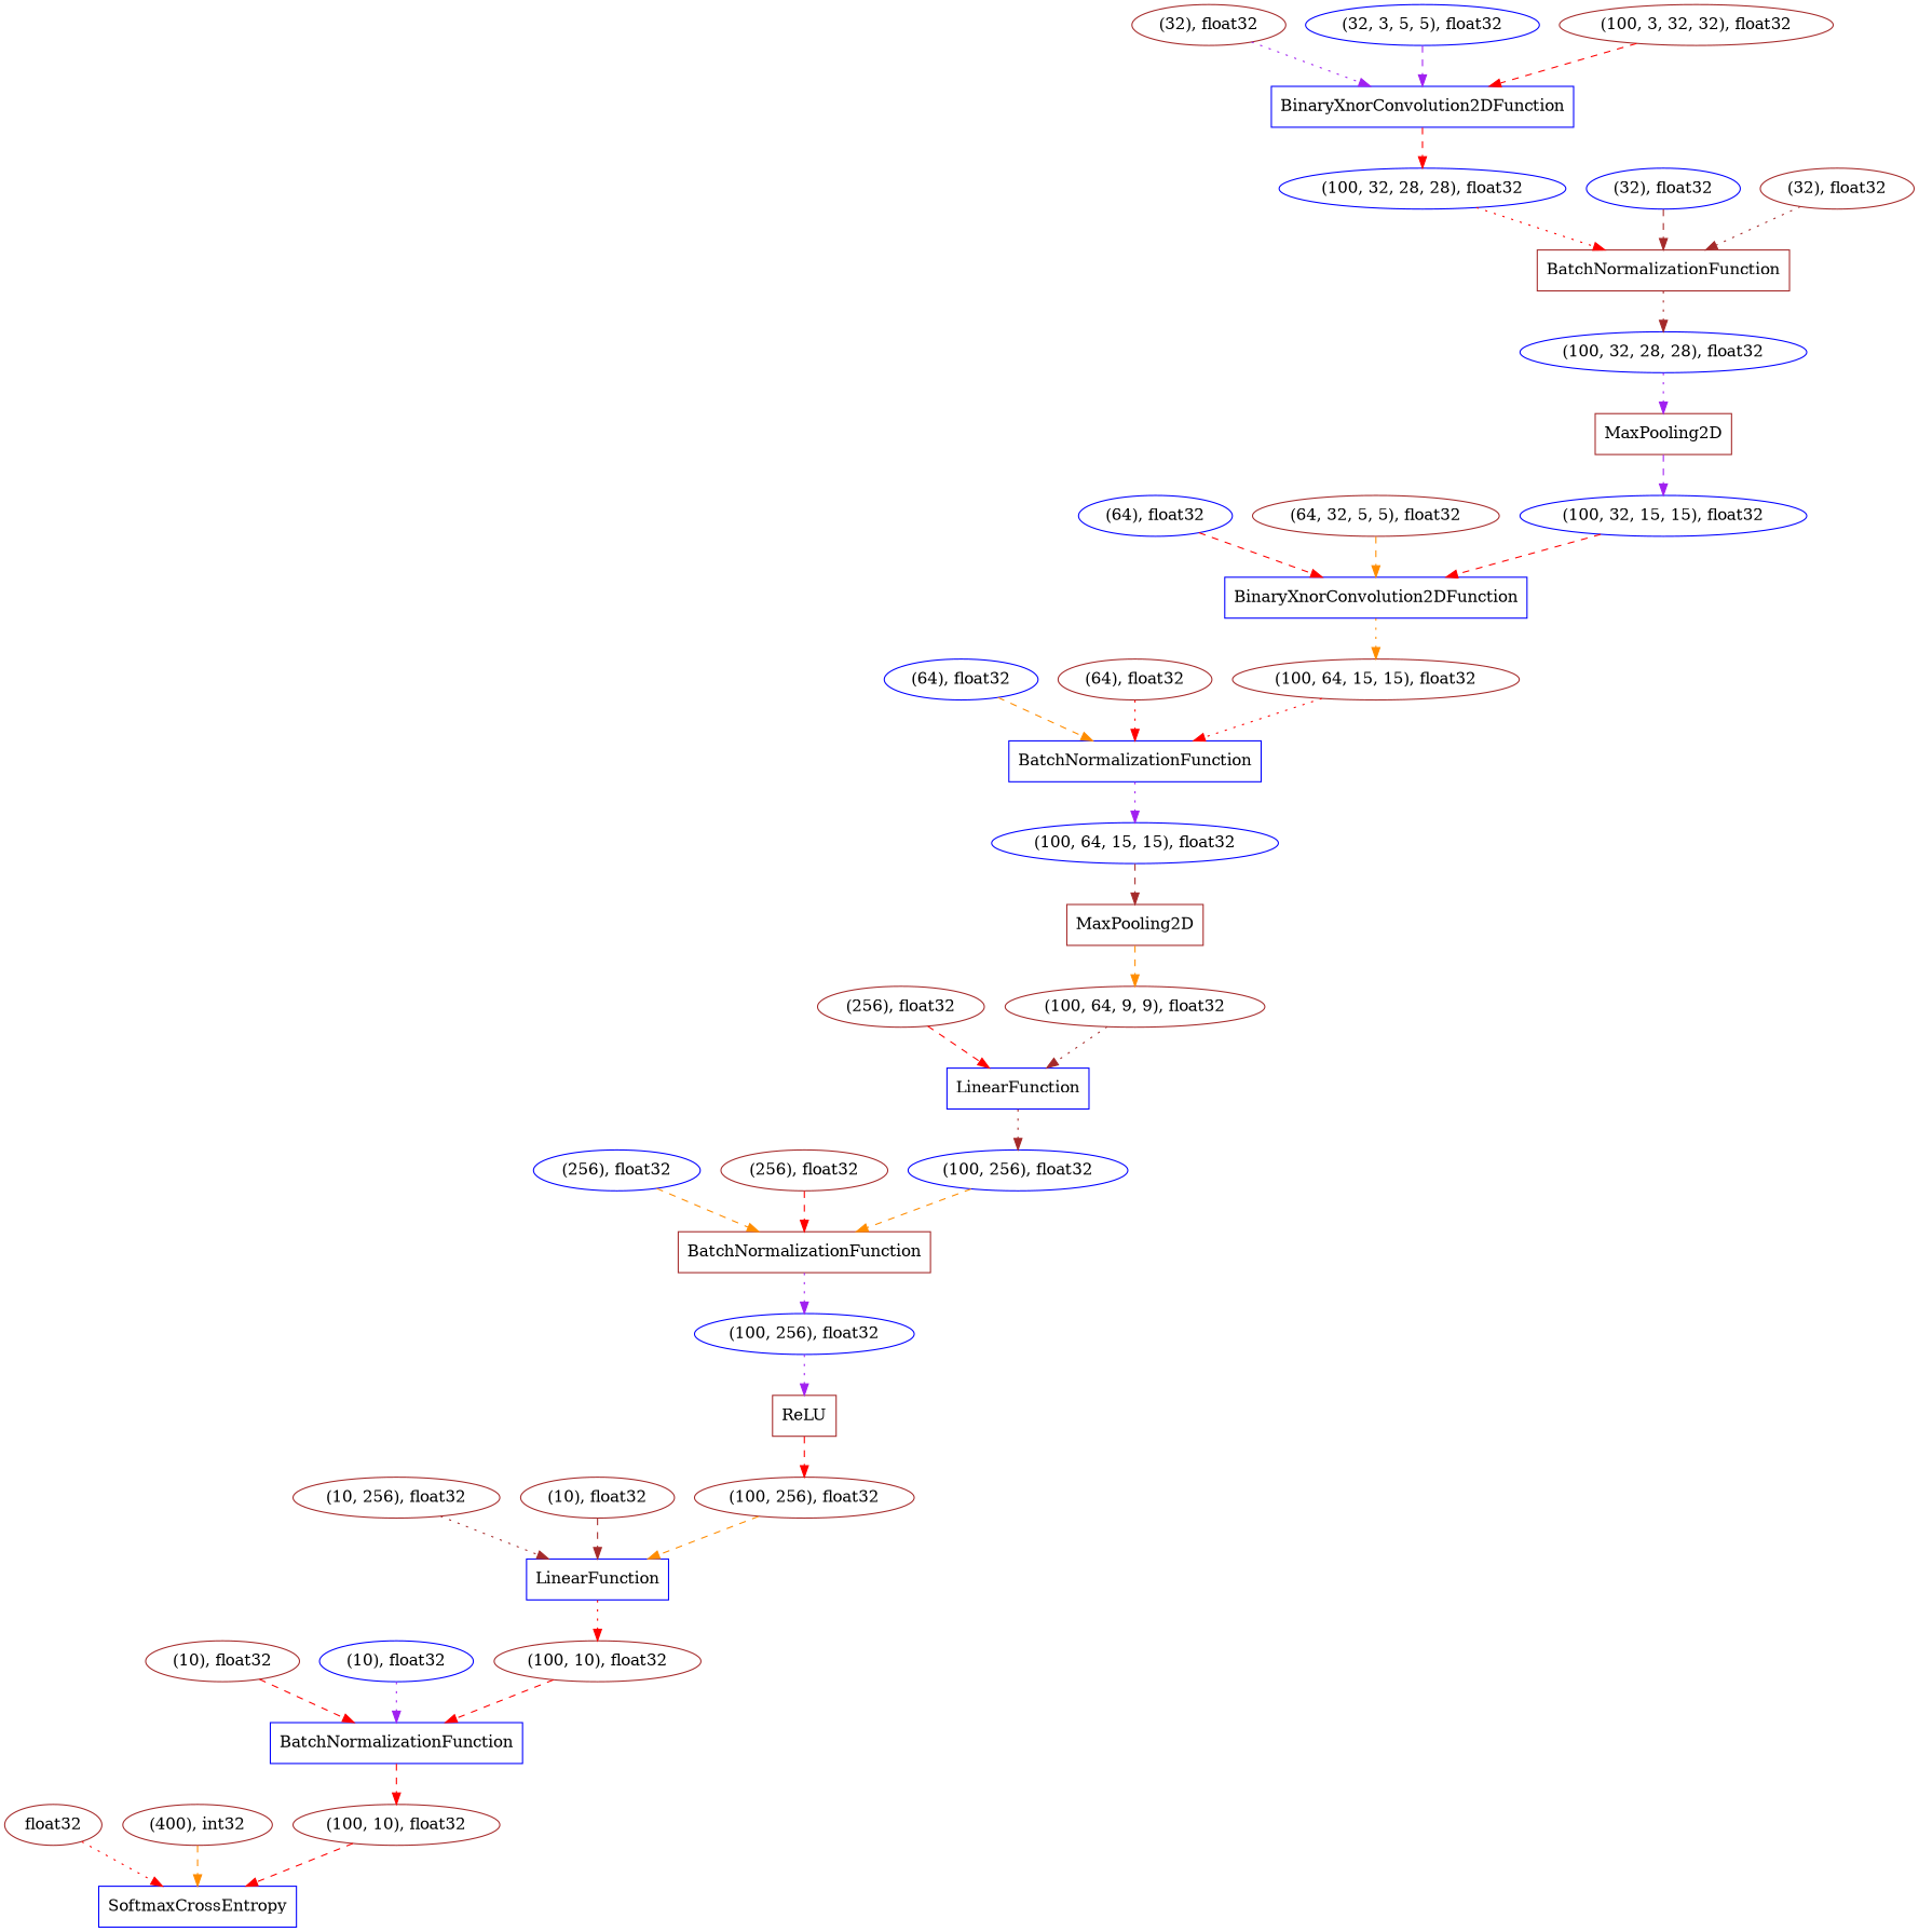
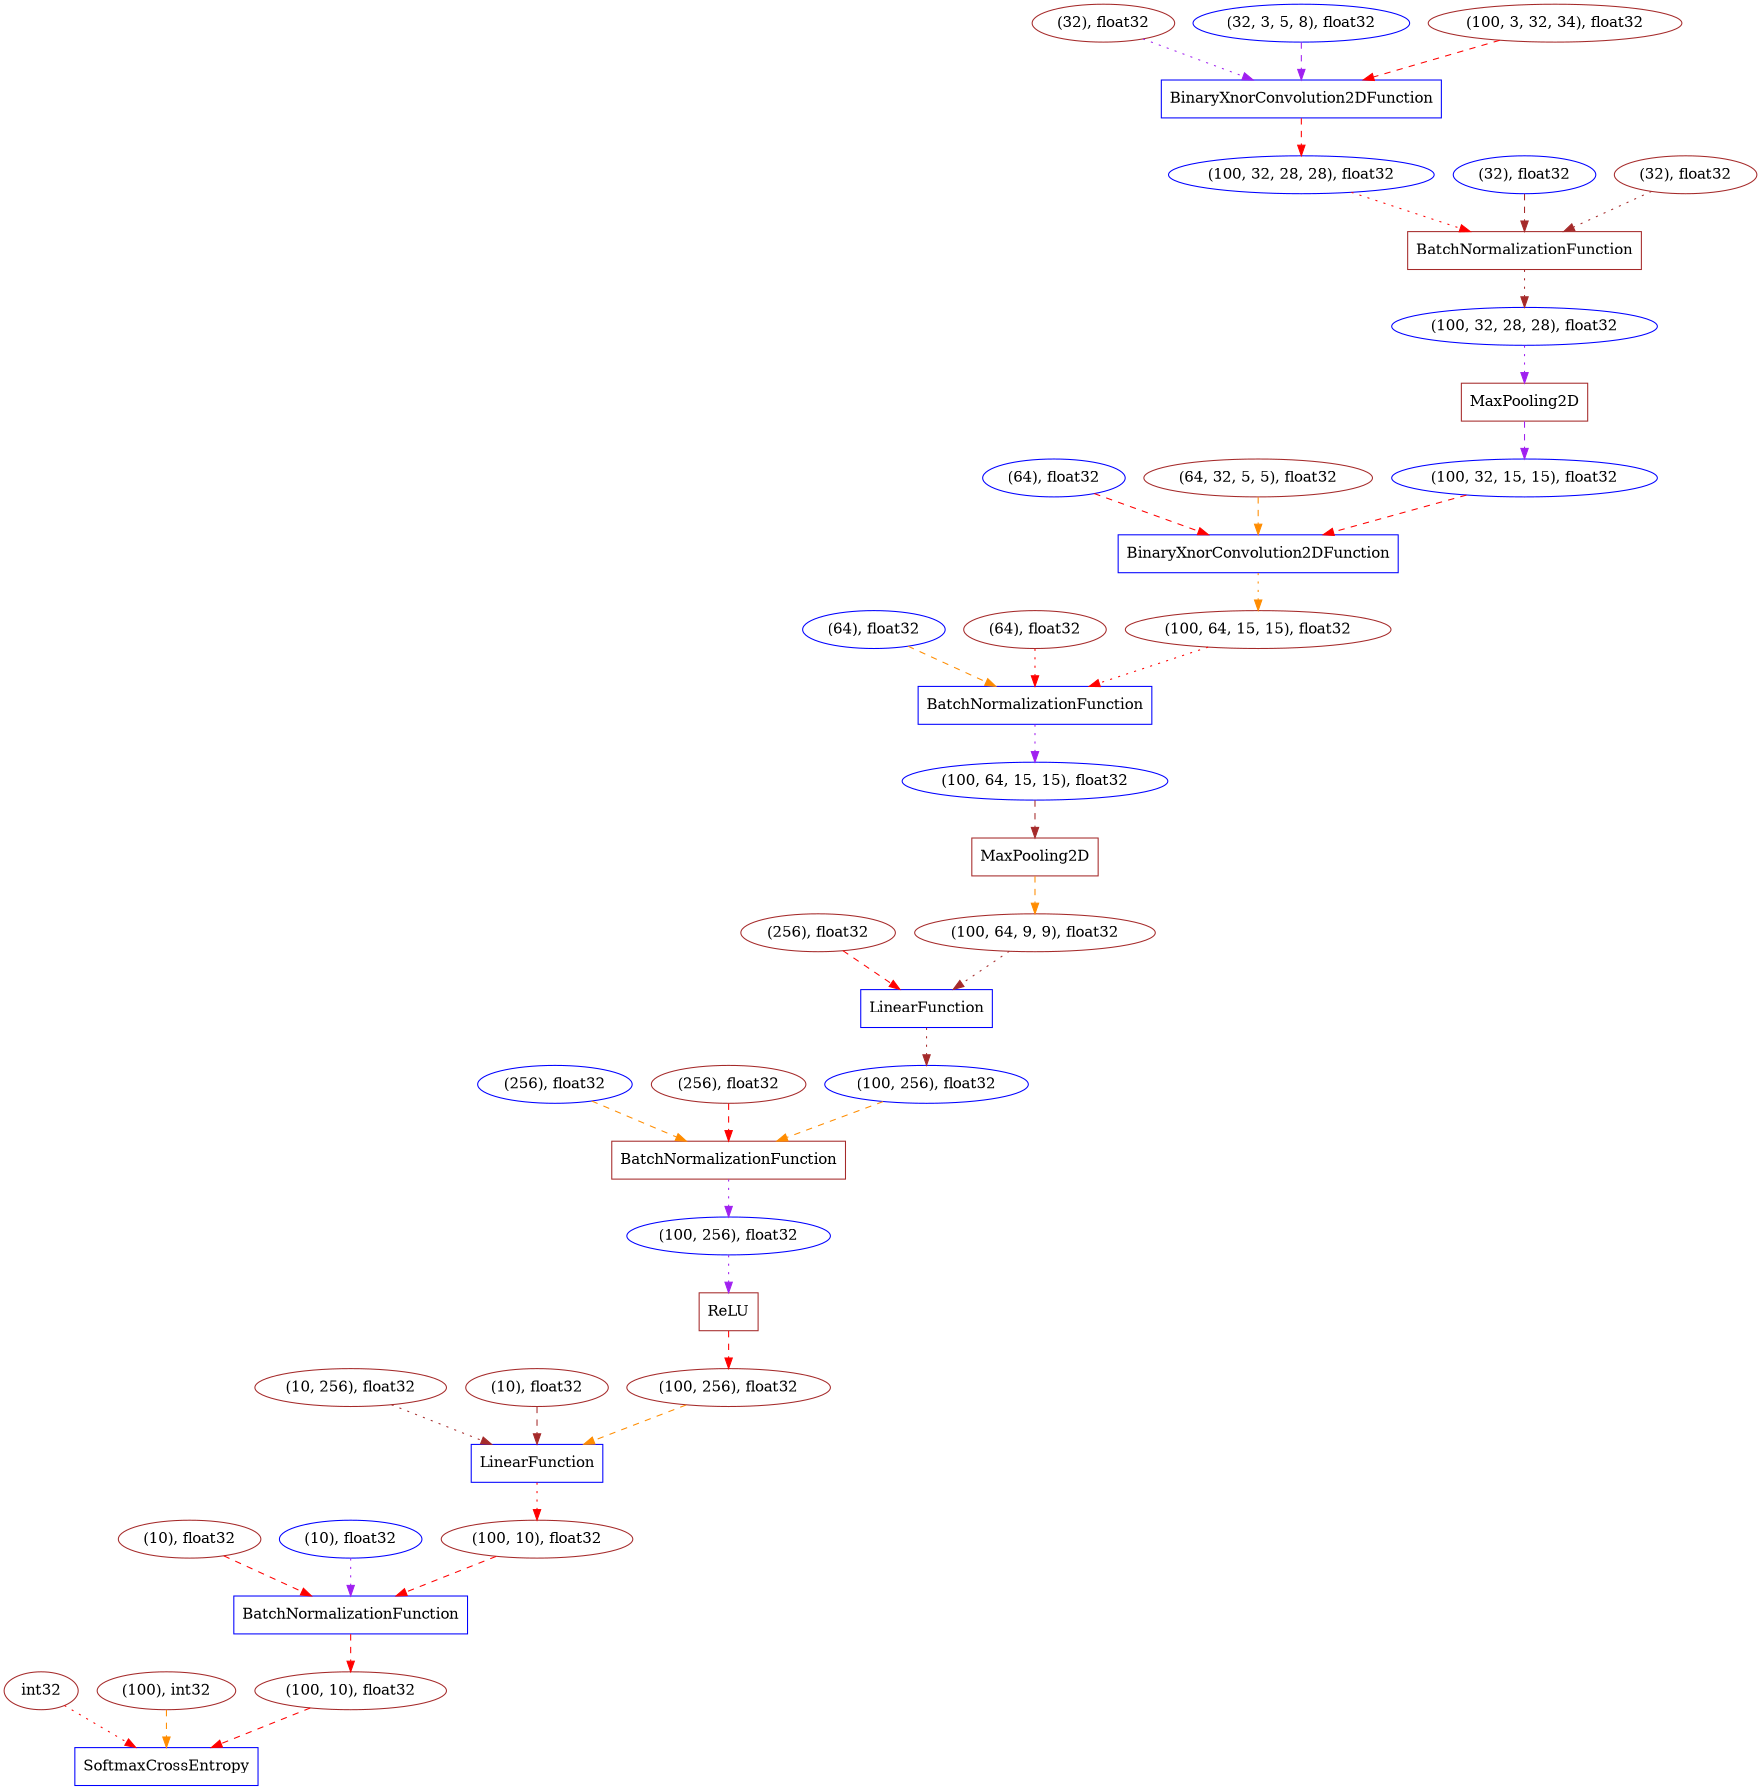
  digraph {
    node [color=brown shape=oval]
    edge [color=red style=dashed]
    n1 [label=BatchNormalizationFunction shape=box]
    n2 [color=blue label="(100, 32, 28, 28), float32"]
    n3 [label=MaxPooling2D shape=box]
    n4 [color=blue label=SoftmaxCrossEntropy shape=box]
-   n5 [label=float32]
+   n5 [label=int32]
    n6 [color=blue label="(100, 32, 15, 15), float32"]
    n7 [color=blue label=BinaryXnorConvolution2DFunction shape=box]
    n8 [label="(32), float32"]
    n9 [color=blue label=BinaryXnorConvolution2DFunction shape=box]
    n10 [color=blue label="(100, 32, 28, 28), float32"]
    n11 [label="(100, 64, 15, 15), float32"]
-   n12 [label="(400), int32"]
+   n12 [label="(100), int32"]
    n13 [color=blue label=BatchNormalizationFunction shape=box]
    n14 [color=blue label="(100, 64, 15, 15), float32"]
    n15 [label=MaxPooling2D shape=box]
    n16 [label="(100, 64, 9, 9), float32"]
    n17 [color=blue label=LinearFunction shape=box]
    n18 [color=blue label="(100, 256), float32"]
    n19 [color=blue label="(32), float32"]
    n20 [color=blue label="(100, 256), float32"]
    n21 [label=ReLU shape=box]
    n22 [label="(100, 256), float32"]
    n23 [label=BatchNormalizationFunction shape=box]
    n24 [color=blue label="(64), float32"]
    n25 [color=blue label=LinearFunction shape=box]
    n26 [label="(100, 10), float32"]
    n27 [label="(32), float32"]
    n28 [color=blue label="(64), float32"]
    n29 [color=blue label="(256), float32"]
    n30 [color=blue label=BatchNormalizationFunction shape=box]
    n31 [label="(100, 10), float32"]
    n32 [label="(64), float32"]
-   n33 [color=blue label="(32, 3, 5, 5), float32"]
+   n33 [color=blue label="(32, 3, 5, 8), float32"]
    n34 [label="(256), float32"]
    n35 [label="(256), float32"]
-   n36 [label="(100, 3, 32, 32), float32"]
+   n36 [label="(100, 3, 32, 34), float32"]
    n37 [label="(10, 256), float32"]
    n38 [label="(64, 32, 5, 5), float32"]
    n39 [label="(10), float32"]
    n40 [label="(10), float32"]
    n41 [color=blue label="(10), float32"]
    n1 -> n2 [color=brown style=dotted]
    n2 -> n3 [color=purple style=dotted]
    n3 -> n6 [color=purple]
    n5 -> n4 [style=dotted]
    n6 -> n7
    n7 -> n11 [color=darkorange style=dotted]
    n8 -> n9 [color=purple style=dotted]
    n9 -> n10
    n10 -> n1 [style=dotted]
    n11 -> n13 [style=dotted]
    n12 -> n4 [color=darkorange]
    n13 -> n14 [color=purple style=dotted]
    n14 -> n15 [color=brown]
    n15 -> n16 [color=darkorange]
    n16 -> n17 [color=brown style=dotted]
    n17 -> n18 [color=brown style=dotted]
    n18 -> n23 [color=darkorange]
    n19 -> n1 [color=brown]
    n20 -> n21 [color=purple style=dotted]
    n21 -> n22
    n22 -> n25 [color=darkorange]
    n23 -> n20 [color=purple style=dotted]
    n24 -> n13 [color=darkorange]
    n25 -> n26 [style=dotted]
    n26 -> n30
    n27 -> n1 [color=brown style=dotted]
    n28 -> n7
    n29 -> n23 [color=darkorange]
    n30 -> n31
    n31 -> n4
    n32 -> n13 [style=dotted]
    n33 -> n9 [color=purple]
    n34 -> n17
    n35 -> n23
    n36 -> n9
    n37 -> n25 [color=brown style=dotted]
    n38 -> n7 [color=darkorange]
    n39 -> n25 [color=brown]
    n40 -> n30
    n41 -> n30 [color=purple style=dotted]
  }
